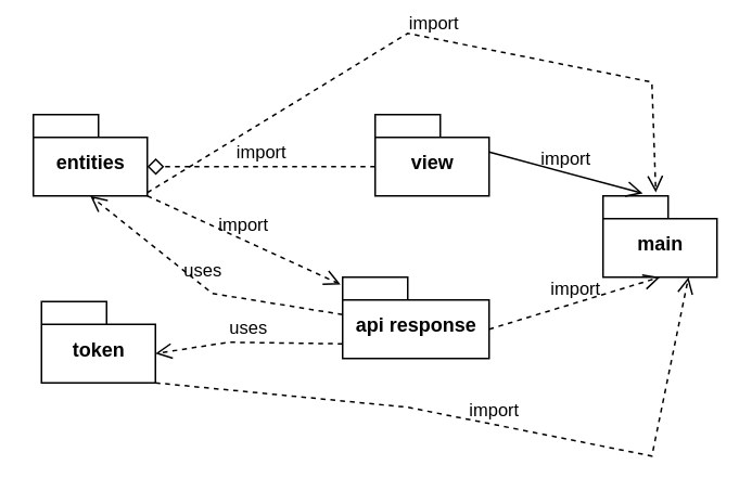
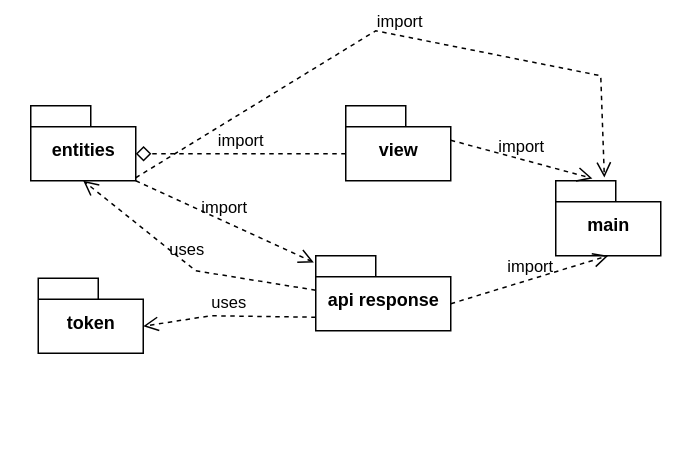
  <mxCell id="0" />
  <mxCell id="1" parent="0" />
  <mxCell id="2" value="entities" style="shape=folder;fontStyle=1;spacingTop=10;tabWidth=40;tabHeight=14;tabPosition=left;html=1;fillColor=none;" vertex="1" parent="1"><mxGeometry x="20" y="70" width="70" height="50" as="geometry" /></mxCell>
  <mxCell id="3" value="view" style="shape=folder;fontStyle=1;spacingTop=10;tabWidth=40;tabHeight=14;tabPosition=left;html=1;fillColor=none;" vertex="1" parent="1"><mxGeometry x="230" y="70" width="70" height="50" as="geometry" /></mxCell>
  <mxCell id="4" value="token" style="shape=folder;fontStyle=1;spacingTop=10;tabWidth=40;tabHeight=14;tabPosition=left;html=1;fillColor=none;" vertex="1" parent="1"><mxGeometry x="25" y="185" width="70" height="50" as="geometry" /></mxCell>
  <mxCell id="5" value="api response" style="shape=folder;fontStyle=1;spacingTop=10;tabWidth=40;tabHeight=14;tabPosition=left;html=1;fillColor=none;" vertex="1" parent="1"><mxGeometry x="210" y="170" width="90" height="50" as="geometry" /></mxCell>
  <mxCell id="6" value="main" style="shape=folder;fontStyle=1;spacingTop=10;tabWidth=40;tabHeight=14;tabPosition=left;html=1;fillColor=none;" vertex="1" parent="1"><mxGeometry x="370" y="120" width="70" height="50" as="geometry" /></mxCell>
  <mxCell id="7" value="import" style="endArrow=diamond;startArrow=none;endFill=0;startFill=0;endSize=8;html=1;verticalAlign=bottom;dashed=1;labelBackgroundColor=none;rounded=0;strokeWidth=1;entryX=0;entryY=0;entryDx=70;entryDy=32;entryPerimeter=0;exitX=0;exitY=0;exitDx=0;exitDy=32;exitPerimeter=0;" edge="1" parent="1" source="3" target="2"><mxGeometry width="160" relative="1" as="geometry"><mxPoint x="110" y="220" as="sourcePoint" /><mxPoint x="270" y="220" as="targetPoint" /></mxGeometry></mxCell>
- <mxCell id="8" value="import" style="endArrow=open;startArrow=none;endFill=0;startFill=0;endSize=8;html=1;verticalAlign=bottom;dashed=0;labelBackgroundColor=none;rounded=0;strokeWidth=1;entryX=0.349;entryY=-0.031;entryDx=0;entryDy=0;entryPerimeter=0;exitX=0;exitY=0;exitDx=70;exitDy=23;exitPerimeter=0;" edge="1" parent="1" source="3" target="6"><mxGeometry width="160" relative="1" as="geometry"><mxPoint x="450" y="70" as="sourcePoint" /><mxPoint x="310" y="70" as="targetPoint" /></mxGeometry></mxCell>
+ <mxCell id="8" value="import" style="endArrow=open;startArrow=none;endFill=0;startFill=0;endSize=8;html=1;verticalAlign=bottom;dashed=1;labelBackgroundColor=none;rounded=0;strokeWidth=1;entryX=0.349;entryY=-0.031;entryDx=0;entryDy=0;entryPerimeter=0;exitX=0;exitY=0;exitDx=70;exitDy=23;exitPerimeter=0;" edge="1" parent="1" source="3" target="6"><mxGeometry width="160" relative="1" as="geometry"><mxPoint x="450" y="70" as="sourcePoint" /><mxPoint x="310" y="70" as="targetPoint" /></mxGeometry></mxCell>
  <mxCell id="9" value="import" style="endArrow=open;startArrow=none;endFill=0;startFill=0;endSize=8;html=1;verticalAlign=bottom;dashed=1;labelBackgroundColor=none;rounded=0;strokeWidth=1;exitX=0;exitY=0;exitDx=90;exitDy=32;exitPerimeter=0;entryX=0.5;entryY=1;entryDx=0;entryDy=0;entryPerimeter=0;" edge="1" parent="1" source="5" target="6"><mxGeometry width="160" relative="1" as="geometry"><mxPoint x="420" y="290" as="sourcePoint" /><mxPoint x="290" y="290" as="targetPoint" /></mxGeometry></mxCell>
  <mxCell id="10" value="import" style="endArrow=open;startArrow=none;endFill=0;startFill=0;endSize=8;html=1;verticalAlign=bottom;dashed=1;labelBackgroundColor=none;rounded=0;strokeWidth=1;entryX=0.463;entryY=-0.043;entryDx=0;entryDy=0;entryPerimeter=0;" edge="1" parent="1" target="6"><mxGeometry width="160" relative="1" as="geometry"><mxPoint x="90" y="118" as="sourcePoint" /><mxPoint x="400" y="80" as="targetPoint" /><Array as="points"><mxPoint x="250" y="20" /><mxPoint x="400" y="50" /></Array></mxGeometry></mxCell>
- <mxCell id="11" value="import" style="endArrow=open;startArrow=none;endFill=0;startFill=0;endSize=8;html=1;verticalAlign=bottom;dashed=1;labelBackgroundColor=none;rounded=0;strokeWidth=1;entryX=0.75;entryY=1;entryDx=0;entryDy=0;entryPerimeter=0;exitX=0;exitY=0;exitDx=70;exitDy=50;exitPerimeter=0;" edge="1" parent="1" source="4" target="6"><mxGeometry width="160" relative="1" as="geometry"><mxPoint x="90" y="348" as="sourcePoint" /><mxPoint x="402.41" y="347.85" as="targetPoint" /><Array as="points"><mxPoint x="250" y="250" /><mxPoint x="400" y="280" /></Array></mxGeometry></mxCell>
  <mxCell id="12" value="import" style="endArrow=open;startArrow=none;endFill=0;startFill=0;endSize=8;html=1;verticalAlign=bottom;dashed=1;labelBackgroundColor=none;rounded=0;strokeWidth=1;entryX=-0.014;entryY=0.089;entryDx=0;entryDy=0;entryPerimeter=0;exitX=0;exitY=0;exitDx=70;exitDy=50;exitPerimeter=0;" edge="1" parent="1" source="2" target="5"><mxGeometry width="160" relative="1" as="geometry"><mxPoint x="230" y="160" as="sourcePoint" /><mxPoint x="90" y="160" as="targetPoint" /></mxGeometry></mxCell>
  <mxCell id="13" value="uses" style="endArrow=open;startArrow=none;endFill=0;startFill=0;endSize=8;html=1;verticalAlign=bottom;dashed=1;labelBackgroundColor=none;rounded=0;strokeWidth=1;exitX=0;exitY=0;exitDx=0;exitDy=23;exitPerimeter=0;entryX=0.5;entryY=1;entryDx=0;entryDy=0;entryPerimeter=0;" edge="1" parent="1" source="5" target="2"><mxGeometry width="160" relative="1" as="geometry"><mxPoint x="90" y="180" as="sourcePoint" /><mxPoint x="210" y="220" as="targetPoint" /><Array as="points"><mxPoint x="130" y="180" /></Array></mxGeometry></mxCell>
  <mxCell id="14" value="uses" style="endArrow=open;startArrow=none;endFill=0;startFill=0;endSize=8;html=1;verticalAlign=bottom;dashed=1;labelBackgroundColor=none;rounded=0;strokeWidth=1;exitX=0;exitY=0;exitDx=0;exitDy=41;exitPerimeter=0;entryX=0;entryY=0;entryDx=70;entryDy=32;entryPerimeter=0;" edge="1" parent="1" source="5" target="4"><mxGeometry width="160" relative="1" as="geometry"><mxPoint x="240" y="203" as="sourcePoint" /><mxPoint x="65" y="130" as="targetPoint" /><Array as="points"><mxPoint x="140" y="210" /></Array></mxGeometry></mxCell>
